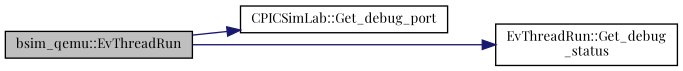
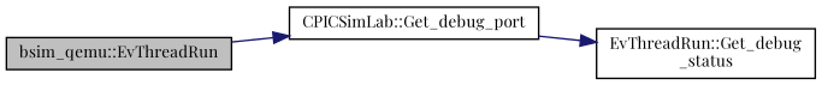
  digraph {
    fontname="Playfair Display"
    rankdir=LR
    node [color=black fillcolor=white fontname="Playfair Display" fontsize=10 shape=record style=filled]
    edge [color=midnightblue fontname="Playfair Display" fontsize=10 labelfontname=Helvetica labelfontsize=10 style=solid]
    n1 [fillcolor=grey75 fontcolor=black height=0.2 label="bsim_qemu::EvThreadRun" width=0.4]
    n2 [height=0.2 label="CPICSimLab::Get_debug_port" width=0.4]
    n3 [height=0.2 label="EvThreadRun::Get_debug\l_status" width=0.4]
    n1 -> n2
-   n1 -> n3
+   n2 -> n3
  }
